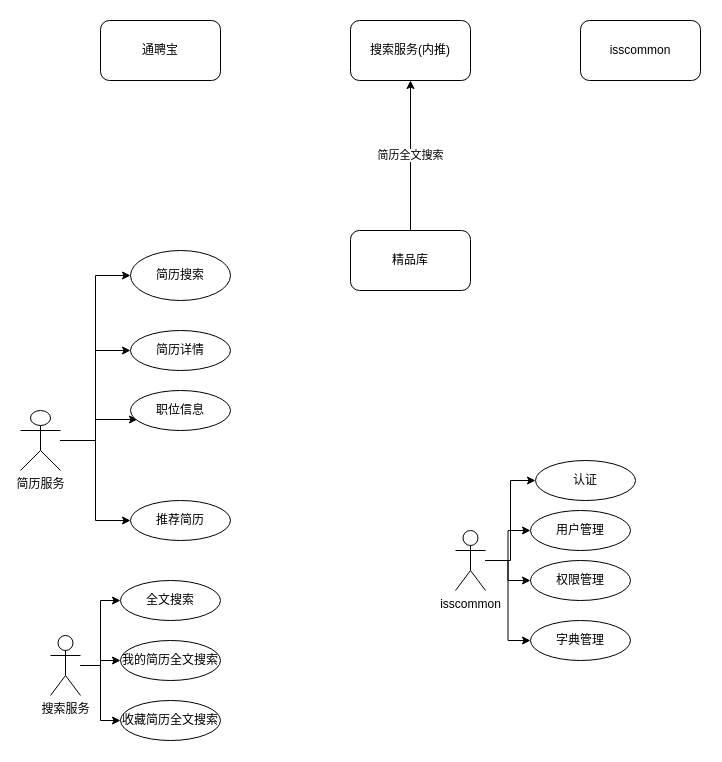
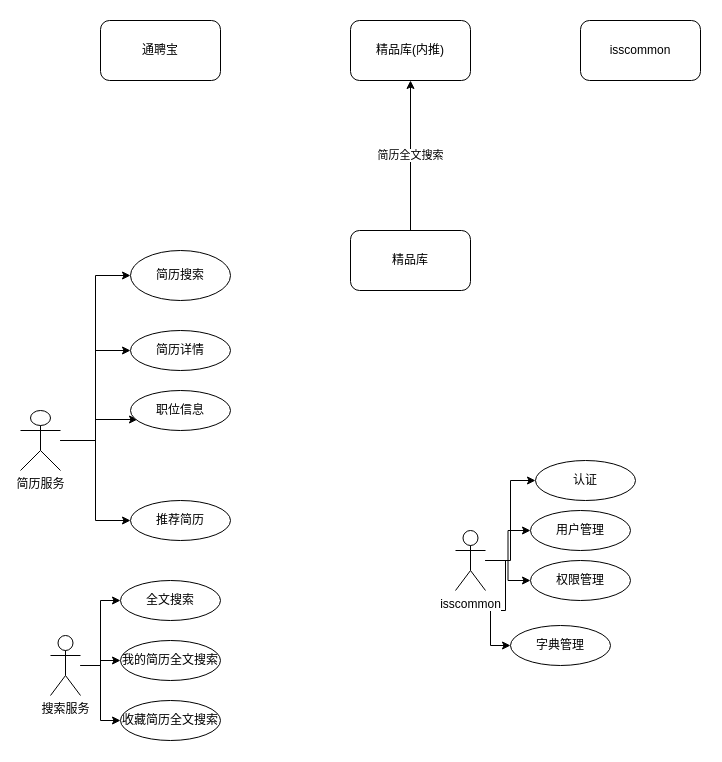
  <mxCell id="0" />
  <mxCell id="1" parent="0" />
  <mxCell id="2" value="精品库" style="rounded=1;whiteSpace=wrap;html=1;" vertex="1" parent="1"><mxGeometry x="350" y="230" width="120" height="60" as="geometry" /></mxCell>
  <mxCell id="3" value="通聘宝" style="rounded=1;whiteSpace=wrap;html=1;" vertex="1" parent="1"><mxGeometry x="100" y="20" width="120" height="60" as="geometry" /></mxCell>
  <mxCell id="4" value="isscommon" style="rounded=1;whiteSpace=wrap;html=1;" vertex="1" parent="1"><mxGeometry x="580" y="20" width="120" height="60" as="geometry" /></mxCell>
- <mxCell id="5" value="搜索服务(内推)" style="rounded=1;whiteSpace=wrap;html=1;" vertex="1" parent="1"><mxGeometry x="350" y="20" width="120" height="60" as="geometry" /></mxCell>
+ <mxCell id="5" value="精品库(内推)" style="rounded=1;whiteSpace=wrap;html=1;" vertex="1" parent="1"><mxGeometry x="350" y="20" width="120" height="60" as="geometry" /></mxCell>
  <mxCell id="6" value="简历全文搜索" style="endArrow=classic;html=1;" edge="1" parent="1" target="5"><mxGeometry width="50" height="50" relative="1" as="geometry"><mxPoint x="410" y="230" as="sourcePoint" /><mxPoint x="460" y="180" as="targetPoint" /></mxGeometry></mxCell>
  <mxCell id="7" style="edgeStyle=orthogonalEdgeStyle;rounded=0;orthogonalLoop=1;jettySize=auto;html=1;entryX=0;entryY=0.5;entryDx=0;entryDy=0;" edge="1" parent="1" source="10" target="25"><mxGeometry relative="1" as="geometry" /></mxCell>
  <mxCell id="8" style="edgeStyle=orthogonalEdgeStyle;rounded=0;orthogonalLoop=1;jettySize=auto;html=1;entryX=0;entryY=0.5;entryDx=0;entryDy=0;" edge="1" parent="1" source="10" target="26"><mxGeometry relative="1" as="geometry" /></mxCell>
  <mxCell id="9" style="edgeStyle=orthogonalEdgeStyle;rounded=0;orthogonalLoop=1;jettySize=auto;html=1;entryX=0;entryY=0.5;entryDx=0;entryDy=0;" edge="1" parent="1" source="10" target="27"><mxGeometry relative="1" as="geometry" /></mxCell>
  <mxCell id="10" value="搜索服务" style="shape=umlActor;verticalLabelPosition=bottom;labelBackgroundColor=#ffffff;verticalAlign=top;html=1;" vertex="1" parent="1"><mxGeometry x="50" y="635" width="30" height="60" as="geometry" /></mxCell>
  <mxCell id="11" style="edgeStyle=orthogonalEdgeStyle;rounded=0;orthogonalLoop=1;jettySize=auto;html=1;entryX=0;entryY=0.5;entryDx=0;entryDy=0;" edge="1" parent="1" source="15" target="21"><mxGeometry relative="1" as="geometry" /></mxCell>
  <mxCell id="12" style="edgeStyle=orthogonalEdgeStyle;rounded=0;orthogonalLoop=1;jettySize=auto;html=1;entryX=0;entryY=0.5;entryDx=0;entryDy=0;" edge="1" parent="1" source="15" target="22"><mxGeometry relative="1" as="geometry" /></mxCell>
  <mxCell id="13" style="edgeStyle=orthogonalEdgeStyle;rounded=0;orthogonalLoop=1;jettySize=auto;html=1;entryX=0.07;entryY=0.725;entryDx=0;entryDy=0;entryPerimeter=0;" edge="1" parent="1" source="15" target="23"><mxGeometry relative="1" as="geometry" /></mxCell>
  <mxCell id="14" style="edgeStyle=orthogonalEdgeStyle;rounded=0;orthogonalLoop=1;jettySize=auto;html=1;entryX=0;entryY=0.5;entryDx=0;entryDy=0;" edge="1" parent="1" source="15" target="24"><mxGeometry relative="1" as="geometry" /></mxCell>
  <mxCell id="15" value="简历服务" style="shape=umlActor;verticalLabelPosition=bottom;labelBackgroundColor=#ffffff;verticalAlign=top;html=1;" vertex="1" parent="1"><mxGeometry x="20" y="410" width="40" height="60" as="geometry" /></mxCell>
  <mxCell id="16" style="edgeStyle=orthogonalEdgeStyle;rounded=0;orthogonalLoop=1;jettySize=auto;html=1;entryX=0;entryY=0.5;entryDx=0;entryDy=0;" edge="1" parent="1" source="20" target="28"><mxGeometry relative="1" as="geometry" /></mxCell>
  <mxCell id="17" style="edgeStyle=orthogonalEdgeStyle;rounded=0;orthogonalLoop=1;jettySize=auto;html=1;entryX=0;entryY=0.5;entryDx=0;entryDy=0;" edge="1" parent="1" source="20" target="29"><mxGeometry relative="1" as="geometry" /></mxCell>
  <mxCell id="18" style="edgeStyle=orthogonalEdgeStyle;rounded=0;orthogonalLoop=1;jettySize=auto;html=1;entryX=0;entryY=0.5;entryDx=0;entryDy=0;" edge="1" parent="1" source="20" target="30"><mxGeometry relative="1" as="geometry" /></mxCell>
  <mxCell id="19" style="edgeStyle=orthogonalEdgeStyle;rounded=0;orthogonalLoop=1;jettySize=auto;html=1;entryX=0;entryY=0.5;entryDx=0;entryDy=0;" edge="1" parent="1" source="20" target="31"><mxGeometry relative="1" as="geometry" /></mxCell>
  <mxCell id="20" value="isscommon" style="shape=umlActor;verticalLabelPosition=bottom;labelBackgroundColor=#ffffff;verticalAlign=top;html=1;" vertex="1" parent="1"><mxGeometry x="455" y="530" width="30" height="60" as="geometry" /></mxCell>
  <mxCell id="21" value="简历搜索" style="ellipse;whiteSpace=wrap;html=1;" vertex="1" parent="1"><mxGeometry x="130" y="250" width="100" height="50" as="geometry" /></mxCell>
  <mxCell id="22" value="简历详情" style="ellipse;whiteSpace=wrap;html=1;" vertex="1" parent="1"><mxGeometry x="130" y="330" width="100" height="40" as="geometry" /></mxCell>
  <mxCell id="23" value="职位信息" style="ellipse;whiteSpace=wrap;html=1;" vertex="1" parent="1"><mxGeometry x="130" y="390" width="100" height="40" as="geometry" /></mxCell>
  <mxCell id="24" value="推荐简历" style="ellipse;whiteSpace=wrap;html=1;" vertex="1" parent="1"><mxGeometry x="130" y="500" width="100" height="40" as="geometry" /></mxCell>
  <mxCell id="25" value="全文搜索" style="ellipse;whiteSpace=wrap;html=1;" vertex="1" parent="1"><mxGeometry x="120" y="580" width="100" height="40" as="geometry" /></mxCell>
  <mxCell id="26" value="我的简历全文搜索" style="ellipse;whiteSpace=wrap;html=1;" vertex="1" parent="1"><mxGeometry x="120" y="640" width="100" height="40" as="geometry" /></mxCell>
  <mxCell id="27" value="收藏简历全文搜索" style="ellipse;whiteSpace=wrap;html=1;" vertex="1" parent="1"><mxGeometry x="120" y="700" width="100" height="40" as="geometry" /></mxCell>
  <mxCell id="28" value="认证" style="ellipse;whiteSpace=wrap;html=1;" vertex="1" parent="1"><mxGeometry x="535" y="460" width="100" height="40" as="geometry" /></mxCell>
  <mxCell id="29" value="用户管理" style="ellipse;whiteSpace=wrap;html=1;" vertex="1" parent="1"><mxGeometry x="530" y="510" width="100" height="40" as="geometry" /></mxCell>
  <mxCell id="30" value="权限管理" style="ellipse;whiteSpace=wrap;html=1;" vertex="1" parent="1"><mxGeometry x="530" y="560" width="100" height="40" as="geometry" /></mxCell>
- <mxCell id="31" value="字典管理" style="ellipse;whiteSpace=wrap;html=1;" vertex="1" parent="1"><mxGeometry x="530" y="620" width="100" height="40" as="geometry" /></mxCell>
+ <mxCell id="31" value="字典管理" style="ellipse;whiteSpace=wrap;html=1;" vertex="1" parent="1"><mxGeometry x="510" y="625" width="100" height="40" as="geometry" /></mxCell>
